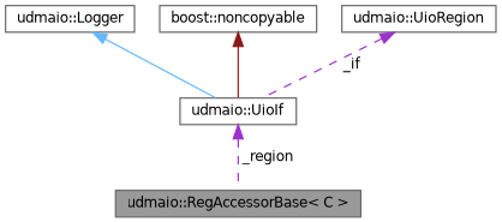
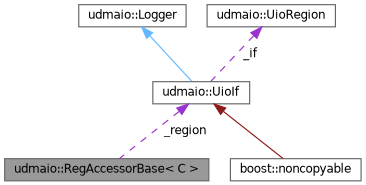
  digraph {
    node [color=gray40 fillcolor=white fontname=Helvetica fontsize=10 shape=box style=filled]
    edge [color=darkorchid3 dir=back fontname=Helvetica fontsize=10 labelfontname=Helvetica labelfontsize=10 style=dashed]
    n1 [fillcolor=grey60 fontcolor=black height=0.2 label="udmaio::RegAccessorBase\< C \>" width=0.4]
    n2 [height=0.2 label="udmaio::UioIf" width=0.4]
    n3 [height=0.2 label="udmaio::Logger" width=0.4]
    n4 [height=0.2 label="boost::noncopyable" width=0.4]
    n5 [height=0.2 label="udmaio::UioRegion" width=0.4]
    n2 -> n1 [label=" _region"]
    n3 -> n2 [color=steelblue1 style=solid]
-   n4 -> n2 [color=firebrick4 style=solid]
+   n2 -> n4 [color=firebrick4 style=solid]
    n5 -> n2 [label=" _if"]
  }
